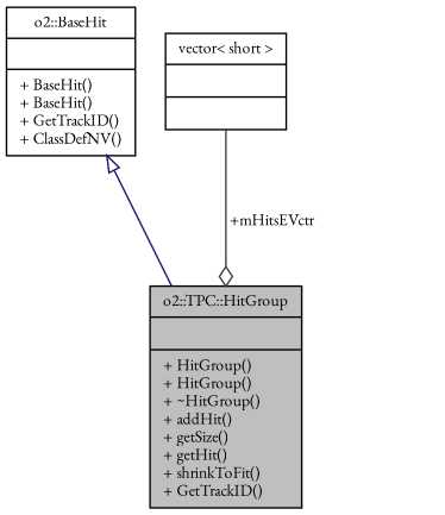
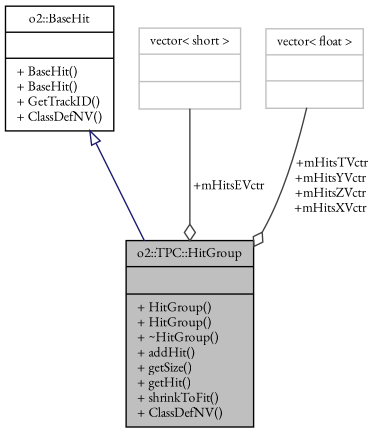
  digraph {
    fontname="EB Garamond"
    node [color=black fontname="EB Garamond" fontsize=10 shape=record]
    edge [color=grey25 fontname="EB Garamond" fontsize=10 labelfontname=Helvetica labelfontsize=10 style=solid arrowhead=odiamond]
-   n1 [fillcolor=grey75 fontcolor=black height=0.2 label="{o2::TPC::HitGroup\n||+ HitGroup()\l+ HitGroup()\l+ ~HitGroup()\l+ addHit()\l+ getSize()\l+ getHit()\l+ shrinkToFit()\l+ GetTrackID()\l}" style=filled width=0.4]
+   n1 [fillcolor=grey75 fontcolor=black height=0.2 label="{o2::TPC::HitGroup\n||+ HitGroup()\l+ HitGroup()\l+ ~HitGroup()\l+ addHit()\l+ getSize()\l+ getHit()\l+ shrinkToFit()\l+ ClassDefNV()\l}" style=filled width=0.4]
    n2 [height=0.2 label="{o2::BaseHit\n||+ BaseHit()\l+ BaseHit()\l+ GetTrackID()\l+ ClassDefNV()\l}" width=0.4]
-   n3 [height=0.2 label="{vector\< short \>\n||}" width=0.4]
+   n3 [color=grey75 height=0.2 label="{vector\< short \>\n||}" width=0.4]
+   n4 [color=grey75 height=0.2 label="{vector\< float \>\n||}" width=0.4]
    n2 -> n1 [arrowtail=onormal color=midnightblue dir=back arrowhead=""]
    n3 -> n1 [label=" +mHitsEVctr"]
+   n4 -> n1 [label=" +mHitsTVctr\n+mHitsYVctr\n+mHitsZVctr\n+mHitsXVctr"]
  }
